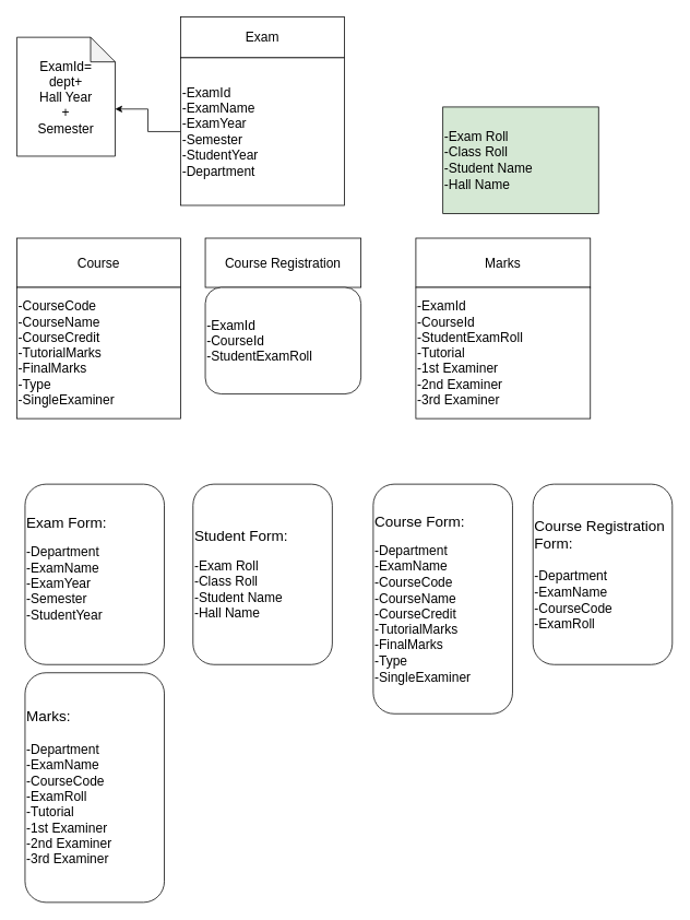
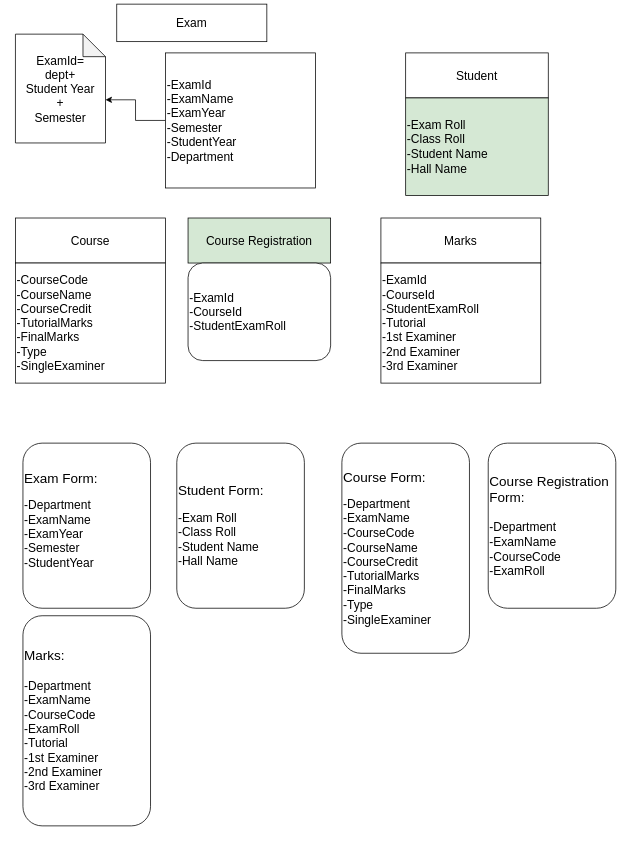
  <mxCell id="0" />
  <mxCell id="1" parent="0" />
- <mxCell id="2" value="&lt;font style=&quot;font-size: 16px&quot;&gt;Exam&lt;/font&gt;" style="rounded=0;whiteSpace=wrap;html=1;" parent="1" vertex="1"><mxGeometry x="220" y="20" width="200" height="50" as="geometry" /></mxCell>
+ <mxCell id="2" value="&lt;font style=&quot;font-size: 16px&quot;&gt;Exam&lt;/font&gt;" style="rounded=0;whiteSpace=wrap;html=1;" parent="1" vertex="1"><mxGeometry x="155" y="5" width="200" height="50" as="geometry" /></mxCell>
  <mxCell id="3" style="edgeStyle=orthogonalEdgeStyle;rounded=0;orthogonalLoop=1;jettySize=auto;html=1;entryX=0;entryY=0;entryDx=120;entryDy=87.5;entryPerimeter=0;" parent="1" source="4" target="5" edge="1"><mxGeometry relative="1" as="geometry" /></mxCell>
  <mxCell id="4" value="&lt;font style=&quot;font-size: 16px&quot;&gt;-ExamId&lt;br&gt;-ExamName&lt;br&gt;-ExamYear&lt;br&gt;-Semester&lt;br&gt;-StudentYear&lt;br&gt;-Department&lt;br&gt;&lt;/font&gt;" style="rounded=0;whiteSpace=wrap;html=1;align=left;" parent="1" vertex="1"><mxGeometry x="220" y="70" width="200" height="180" as="geometry" /></mxCell>
- <mxCell id="5" value="&lt;span style=&quot;font-size: 16px ; text-align: left ; white-space: normal&quot;&gt;ExamId=&lt;br&gt;dept+&lt;br&gt;Hall Year&lt;br&gt;+&lt;br&gt;Semester&lt;/span&gt;" style="shape=note;whiteSpace=wrap;html=1;backgroundOutline=1;darkOpacity=0.05;" parent="1" vertex="1"><mxGeometry x="20" y="45" width="120" height="145" as="geometry" /></mxCell>
+ <mxCell id="5" value="&lt;span style=&quot;font-size: 16px ; text-align: left ; white-space: normal&quot;&gt;ExamId=&lt;br&gt;dept+&lt;br&gt;Student Year&lt;br&gt;+&lt;br&gt;Semester&lt;/span&gt;" style="shape=note;whiteSpace=wrap;html=1;backgroundOutline=1;darkOpacity=0.05;" parent="1" vertex="1"><mxGeometry x="20" y="45" width="120" height="145" as="geometry" /></mxCell>
  <mxCell id="6" value="&lt;font style=&quot;font-size: 16px&quot;&gt;Course&lt;/font&gt;" style="rounded=0;whiteSpace=wrap;html=1;" parent="1" vertex="1"><mxGeometry x="20" y="290" width="200" height="60" as="geometry" /></mxCell>
  <mxCell id="7" value="&lt;font style=&quot;font-size: 16px&quot;&gt;-CourseCode&lt;br&gt;-CourseName&lt;br&gt;-CourseCredit&lt;br&gt;-TutorialMarks&lt;br&gt;-FinalMarks&lt;br&gt;-Type&lt;br&gt;-SingleExaminer&lt;/font&gt;" style="rounded=0;whiteSpace=wrap;html=1;align=left;" parent="1" vertex="1"><mxGeometry x="20" y="350" width="200" height="160" as="geometry" /></mxCell>
+ <mxCell id="8" value="&lt;font style=&quot;font-size: 16px&quot;&gt;Student&lt;/font&gt;" style="rounded=0;whiteSpace=wrap;html=1;" parent="1" vertex="1"><mxGeometry x="540" y="70" width="190" height="60" as="geometry" /></mxCell>
  <mxCell id="9" value="&lt;font style=&quot;font-size: 16px&quot;&gt;-Exam Roll&lt;br&gt;-Class Roll&lt;br&gt;-Student Name&lt;br&gt;-Hall Name&lt;/font&gt;" style="rounded=0;whiteSpace=wrap;html=1;align=left;fillColor=#d5e8d4;" parent="1" vertex="1"><mxGeometry x="540" y="130" width="190" height="130" as="geometry" /></mxCell>
- <mxCell id="10" value="&lt;font style=&quot;font-size: 16px&quot;&gt;Course Registration&lt;/font&gt;" style="rounded=0;whiteSpace=wrap;html=1;" parent="1" vertex="1"><mxGeometry x="250" y="290" width="190" height="60" as="geometry" /></mxCell>
+ <mxCell id="10" value="&lt;font style=&quot;font-size: 16px&quot;&gt;Course Registration&lt;/font&gt;" style="rounded=0;whiteSpace=wrap;html=1;fillColor=#d5e8d4;" parent="1" vertex="1"><mxGeometry x="250" y="290" width="190" height="60" as="geometry" /></mxCell>
  <mxCell id="11" value="&lt;font style=&quot;font-size: 16px&quot;&gt;-ExamId&lt;br&gt;-CourseId&lt;br&gt;-StudentExamRoll&lt;br&gt;&lt;/font&gt;" style="whiteSpace=wrap;html=1;align=left;rounded=1;" parent="1" vertex="1"><mxGeometry x="250" y="350" width="190" height="130" as="geometry" /></mxCell>
  <mxCell id="12" value="&lt;font&gt;&lt;font style=&quot;font-size: 18px&quot;&gt;Exam Form:&lt;br&gt;&lt;/font&gt;&lt;br&gt;&lt;span style=&quot;font-size: 16px&quot;&gt;-Department&lt;/span&gt;&lt;br&gt;&lt;span style=&quot;font-size: 16px&quot;&gt;-ExamName&lt;/span&gt;&lt;br&gt;&lt;span style=&quot;font-size: 16px&quot;&gt;-ExamYear&lt;/span&gt;&lt;br&gt;&lt;span style=&quot;font-size: 16px&quot;&gt;-Semester&lt;/span&gt;&lt;br&gt;&lt;span style=&quot;font-size: 16px&quot;&gt;-StudentYear&lt;/span&gt;&lt;br&gt;&lt;br&gt;&lt;/font&gt;" style="rounded=1;whiteSpace=wrap;html=1;align=left;" parent="1" vertex="1"><mxGeometry x="30" y="590" width="170" height="220" as="geometry" /></mxCell>
  <mxCell id="13" value="&lt;font&gt;&lt;font style=&quot;font-size: 18px&quot;&gt;Student Form:&lt;br&gt;&lt;/font&gt;&lt;br&gt;&lt;span style=&quot;font-size: 16px&quot;&gt;-Exam Roll&lt;/span&gt;&lt;br style=&quot;font-size: 16px&quot;&gt;&lt;span style=&quot;font-size: 16px&quot;&gt;-Class Roll&lt;/span&gt;&lt;br style=&quot;font-size: 16px&quot;&gt;&lt;span style=&quot;font-size: 16px&quot;&gt;-Student Name&lt;/span&gt;&lt;br style=&quot;font-size: 16px&quot;&gt;&lt;span style=&quot;font-size: 16px&quot;&gt;-Hall Name&lt;/span&gt;&lt;br&gt;&lt;/font&gt;" style="rounded=1;whiteSpace=wrap;html=1;align=left;" parent="1" vertex="1"><mxGeometry x="235" y="590" width="170" height="220" as="geometry" /></mxCell>
  <mxCell id="14" value="&lt;span style=&quot;font-family: &amp;#34;helvetica&amp;#34; , &amp;#34;arial&amp;#34; , sans-serif ; font-size: 0px&quot;&gt;%3CmxGraphModel%3E%3Croot%3E%3CmxCell%20id%3D%220%22%2F%3E%3CmxCell%20id%3D%221%22%20parent%3D%220%22%2F%3E%3CmxCell%20id%3D%222%22%20value%3D%22%26lt%3Bfont%26gt%3B%26lt%3Bfont%20style%3D%26quot%3Bfont-size%3A%2018px%26quot%3B%26gt%3BStudent%20Form%3A%26lt%3Bbr%26gt%3B%26lt%3B%2Ffont%26gt%3B%26lt%3Bbr%26gt%3B%26lt%3Bspan%20style%3D%26quot%3Bfont-size%3A%2016px%26quot%3B%26gt%3B-Exam%20Roll%26lt%3B%2Fspan%26gt%3B%26lt%3Bbr%20style%3D%26quot%3Bfont-size%3A%2016px%26quot%3B%26gt%3B%26lt%3Bspan%20style%3D%26quot%3Bfont-size%3A%2016px%26quot%3B%26gt%3B-Class%20Roll%26lt%3B%2Fspan%26gt%3B%26lt%3Bbr%20style%3D%26quot%3Bfont-size%3A%2016px%26quot%3B%26gt%3B%26lt%3Bspan%20style%3D%26quot%3Bfont-size%3A%2016px%26quot%3B%26gt%3B-Student%20Name%26lt%3B%2Fspan%26gt%3B%26lt%3Bbr%20style%3D%26quot%3Bfont-size%3A%2016px%26quot%3B%26gt%3B%26lt%3Bspan%20style%3D%26quot%3Bfont-size%3A%2016px%26quot%3B%26gt%3B-Hall%20Name%26lt%3B%2Fspan%26gt%3B%26lt%3Bbr%26gt%3B%26lt%3B%2Ffont%26gt%3B%22%20style%3D%22rounded%3D1%3BwhiteSpace%3Dwrap%3Bhtml%3D1%3Balign%3Dleft%3B%22%20vertex%3D%221%22%20parent%3D%221%22%3E%3CmxGeometry%20x%3D%22225%22%20y%3D%22590%22%20width%3D%22170%22%20height%3D%22220%22%20as%3D%22geometry%22%2F%3E%3C%2FmxCell%3E%3C%2Froot%3E%3C%2FmxGraphModel%3E&lt;/span&gt;" style="text;html=1;resizable=0;points=[];autosize=1;align=left;verticalAlign=top;spacingTop=-4;" parent="1" vertex="1"><mxGeometry x="507" y="614" width="20" height="20" as="geometry" /></mxCell>
  <mxCell id="15" value="&lt;font&gt;&lt;font style=&quot;font-size: 18px&quot;&gt;Course Form:&lt;br&gt;&lt;/font&gt;&lt;br&gt;&lt;span style=&quot;font-size: 16px&quot;&gt;-Department&lt;br&gt;&lt;/span&gt;&lt;span style=&quot;font-size: 16px&quot;&gt;-ExamName&lt;/span&gt;&lt;span style=&quot;font-size: 16px&quot;&gt;&lt;br&gt;-CourseCode&lt;/span&gt;&lt;br style=&quot;font-size: 16px&quot;&gt;&lt;span style=&quot;font-size: 16px&quot;&gt;-CourseName&lt;/span&gt;&lt;br style=&quot;font-size: 16px&quot;&gt;&lt;span style=&quot;font-size: 16px&quot;&gt;-CourseCredit&lt;/span&gt;&lt;br style=&quot;font-size: 16px&quot;&gt;&lt;span style=&quot;font-size: 16px&quot;&gt;-TutorialMarks&lt;/span&gt;&lt;br style=&quot;font-size: 16px&quot;&gt;&lt;span style=&quot;font-size: 16px&quot;&gt;-FinalMarks&lt;/span&gt;&lt;br style=&quot;font-size: 16px&quot;&gt;&lt;span style=&quot;font-size: 16px&quot;&gt;-Type&lt;/span&gt;&lt;br style=&quot;font-size: 16px&quot;&gt;&lt;span style=&quot;font-size: 16px&quot;&gt;-SingleExaminer&lt;/span&gt;&lt;br&gt;&lt;/font&gt;" style="rounded=1;whiteSpace=wrap;html=1;align=left;" parent="1" vertex="1"><mxGeometry x="455" y="590" width="170" height="280" as="geometry" /></mxCell>
  <mxCell id="16" value="&lt;font style=&quot;font-size: 16px&quot;&gt;&lt;font style=&quot;font-size: 18px&quot;&gt;Course Registration Form:&lt;br&gt;&lt;/font&gt;&lt;br&gt;&lt;span style=&quot;font-size: 16px&quot;&gt;-Department&lt;br&gt;&lt;/span&gt;-ExamName&lt;br&gt;-CourseCode&lt;br&gt;-ExamRoll&lt;br&gt;&lt;/font&gt;" style="rounded=1;whiteSpace=wrap;html=1;align=left;" parent="1" vertex="1"><mxGeometry x="650" y="590" width="170" height="220" as="geometry" /></mxCell>
  <mxCell id="17" value="&lt;font style=&quot;font-size: 16px&quot;&gt;Marks&lt;/font&gt;" style="rounded=0;whiteSpace=wrap;html=1;" parent="1" vertex="1"><mxGeometry x="507" y="290" width="213" height="60" as="geometry" /></mxCell>
  <mxCell id="18" value="&lt;font style=&quot;font-size: 16px&quot;&gt;-ExamId&lt;br&gt;-CourseId&lt;br&gt;-StudentExamRoll&lt;br&gt;-Tutorial&lt;br&gt;-1st Examiner&lt;br&gt;-2nd Examiner&lt;br&gt;-3rd Examiner&lt;br&gt;&lt;/font&gt;" style="rounded=0;whiteSpace=wrap;html=1;align=left;" parent="1" vertex="1"><mxGeometry x="507" y="350" width="213" height="160" as="geometry" /></mxCell>
  <mxCell id="19" value="&lt;font style=&quot;font-size: 16px&quot;&gt;&lt;font style=&quot;font-size: 18px&quot;&gt;Marks:&lt;br&gt;&lt;/font&gt;&lt;br&gt;&lt;span style=&quot;font-size: 16px&quot;&gt;-Department&lt;br&gt;&lt;/span&gt;-ExamName&lt;br&gt;-CourseCode&lt;br&gt;-ExamRoll&lt;br&gt;-Tutorial&lt;br&gt;-1st Examiner&lt;br&gt;-2nd Examiner&lt;br&gt;-3rd Examiner&lt;br&gt;&lt;/font&gt;" style="rounded=1;whiteSpace=wrap;html=1;align=left;" vertex="1" parent="1"><mxGeometry x="30" y="820" width="170" height="280" as="geometry" /></mxCell>
